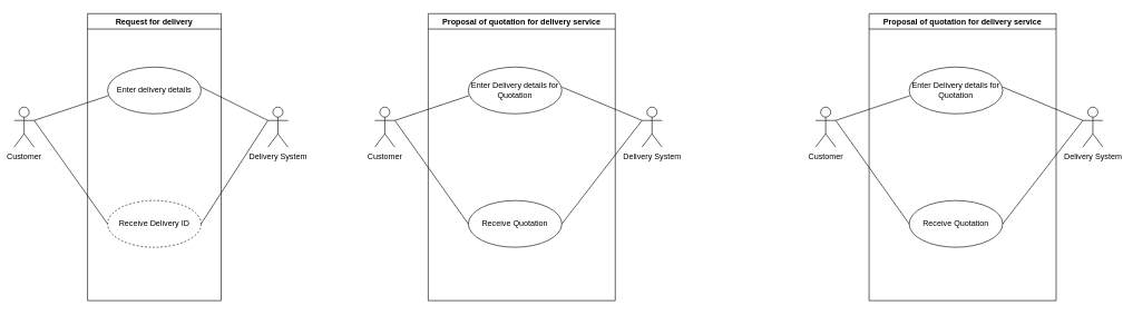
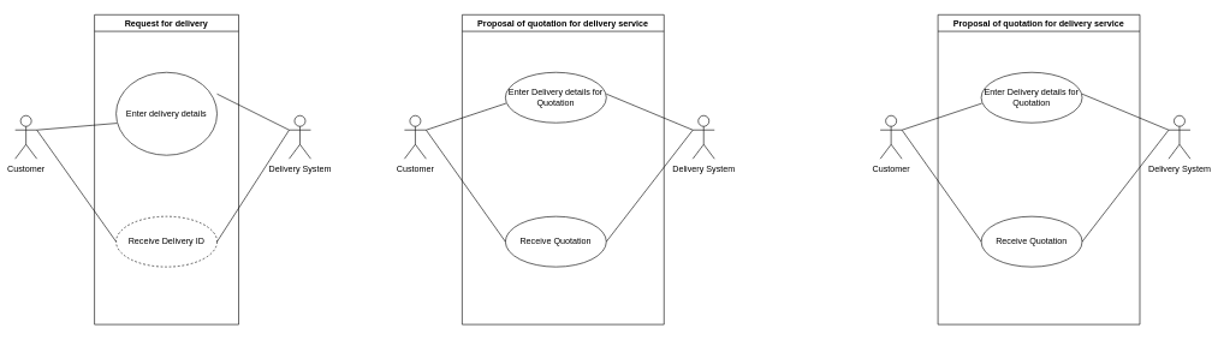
  <mxCell id="0" />
  <mxCell id="1" parent="0" />
  <mxCell id="2" value="Request for delivery" style="swimlane;whiteSpace=wrap;html=1;" parent="1" vertex="1"><mxGeometry x="130" y="20" width="200" height="430" as="geometry" /></mxCell>
- <mxCell id="3" value="Enter delivery details" style="ellipse;whiteSpace=wrap;html=1;" parent="2" vertex="1"><mxGeometry x="30" y="80" width="140" height="70" as="geometry" /></mxCell>
+ <mxCell id="3" value="Enter delivery details" style="ellipse;whiteSpace=wrap;html=1;" parent="2" vertex="1"><mxGeometry x="30" y="80" width="140" height="115" as="geometry" /></mxCell>
  <mxCell id="4" value="Receive Delivery ID" style="ellipse;whiteSpace=wrap;html=1;dashed=1;" parent="2" vertex="1"><mxGeometry x="30" y="280" width="140" height="70" as="geometry" /></mxCell>
  <mxCell id="5" value="" style="endArrow=none;html=1;rounded=0;exitX=1;exitY=0.333;exitDx=0;exitDy=0;exitPerimeter=0;" parent="2" edge="1"><mxGeometry width="50" height="50" relative="1" as="geometry"><mxPoint x="170" y="110" as="sourcePoint" /><mxPoint x="270" y="160" as="targetPoint" /></mxGeometry></mxCell>
  <mxCell id="6" value="Customer" style="shape=umlActor;verticalLabelPosition=bottom;verticalAlign=top;html=1;outlineConnect=0;" parent="1" vertex="1"><mxGeometry x="20" y="160" width="30" height="60" as="geometry" /></mxCell>
  <mxCell id="7" value="Delivery System" style="shape=umlActor;verticalLabelPosition=bottom;verticalAlign=top;html=1;outlineConnect=0;" parent="1" vertex="1"><mxGeometry x="400" y="160" width="30" height="60" as="geometry" /></mxCell>
  <mxCell id="8" value="" style="endArrow=none;html=1;rounded=0;entryX=0.007;entryY=0.614;entryDx=0;entryDy=0;entryPerimeter=0;" parent="1" target="3" edge="1"><mxGeometry width="50" height="50" relative="1" as="geometry"><mxPoint x="50" y="180" as="sourcePoint" /><mxPoint x="100" y="130" as="targetPoint" /></mxGeometry></mxCell>
  <mxCell id="9" value="" style="endArrow=none;html=1;rounded=0;entryX=0;entryY=0.5;entryDx=0;entryDy=0;exitX=1;exitY=0.333;exitDx=0;exitDy=0;exitPerimeter=0;" parent="1" source="6" target="4" edge="1"><mxGeometry width="50" height="50" relative="1" as="geometry"><mxPoint x="60" y="227" as="sourcePoint" /><mxPoint x="171" y="190" as="targetPoint" /></mxGeometry></mxCell>
  <mxCell id="10" value="" style="endArrow=none;html=1;rounded=0;exitX=1;exitY=0.5;exitDx=0;exitDy=0;" parent="1" source="4" edge="1"><mxGeometry width="50" height="50" relative="1" as="geometry"><mxPoint x="330" y="340" as="sourcePoint" /><mxPoint x="400" y="180" as="targetPoint" /></mxGeometry></mxCell>
  <mxCell id="11" value="Proposal of quotation for delivery service" style="swimlane;whiteSpace=wrap;html=1;" vertex="1" parent="1"><mxGeometry x="640" y="20" width="280" height="430" as="geometry" /></mxCell>
  <mxCell id="12" value="Enter Delivery details for Quotation" style="ellipse;whiteSpace=wrap;html=1;" vertex="1" parent="11"><mxGeometry x="60" y="80" width="140" height="70" as="geometry" /></mxCell>
  <mxCell id="13" value="Receive Quotation" style="ellipse;whiteSpace=wrap;html=1;" vertex="1" parent="11"><mxGeometry x="60" y="280" width="140" height="70" as="geometry" /></mxCell>
  <mxCell id="14" value="" style="endArrow=none;html=1;rounded=0;exitX=1;exitY=0.333;exitDx=0;exitDy=0;exitPerimeter=0;" edge="1" parent="11"><mxGeometry width="50" height="50" relative="1" as="geometry"><mxPoint x="200" y="110" as="sourcePoint" /><mxPoint x="320" y="160" as="targetPoint" /></mxGeometry></mxCell>
  <mxCell id="15" value="" style="endArrow=none;html=1;rounded=0;entryX=0.007;entryY=0.614;entryDx=0;entryDy=0;entryPerimeter=0;" edge="1" parent="11" target="12"><mxGeometry width="50" height="50" relative="1" as="geometry"><mxPoint x="-50" y="160" as="sourcePoint" /><mxPoint y="110" as="targetPoint" /></mxGeometry></mxCell>
  <mxCell id="16" value="" style="endArrow=none;html=1;rounded=0;entryX=0;entryY=0.5;entryDx=0;entryDy=0;exitX=1;exitY=0.333;exitDx=0;exitDy=0;exitPerimeter=0;" edge="1" parent="11" target="13"><mxGeometry width="50" height="50" relative="1" as="geometry"><mxPoint x="-50" y="160" as="sourcePoint" /><mxPoint x="71" y="170" as="targetPoint" /></mxGeometry></mxCell>
  <mxCell id="17" value="Customer" style="shape=umlActor;verticalLabelPosition=bottom;verticalAlign=top;html=1;outlineConnect=0;" vertex="1" parent="1"><mxGeometry x="560" y="160" width="30" height="60" as="geometry" /></mxCell>
  <mxCell id="18" value="Delivery System" style="shape=umlActor;verticalLabelPosition=bottom;verticalAlign=top;html=1;outlineConnect=0;" vertex="1" parent="1"><mxGeometry x="960" y="160" width="30" height="60" as="geometry" /></mxCell>
  <mxCell id="19" value="" style="endArrow=none;html=1;rounded=0;exitX=1;exitY=0.5;exitDx=0;exitDy=0;entryX=0;entryY=0.333;entryDx=0;entryDy=0;entryPerimeter=0;" edge="1" parent="1" source="13" target="18"><mxGeometry width="50" height="50" relative="1" as="geometry"><mxPoint x="870" y="340" as="sourcePoint" /><mxPoint x="940" y="180" as="targetPoint" /></mxGeometry></mxCell>
  <mxCell id="20" value="Proposal of quotation for delivery service" style="swimlane;whiteSpace=wrap;html=1;" vertex="1" parent="1"><mxGeometry x="1300" y="20" width="280" height="430" as="geometry" /></mxCell>
  <mxCell id="21" value="Enter Delivery details for Quotation" style="ellipse;whiteSpace=wrap;html=1;" vertex="1" parent="20"><mxGeometry x="60" y="80" width="140" height="70" as="geometry" /></mxCell>
  <mxCell id="22" value="Receive Quotation" style="ellipse;whiteSpace=wrap;html=1;" vertex="1" parent="20"><mxGeometry x="60" y="280" width="140" height="70" as="geometry" /></mxCell>
  <mxCell id="23" value="" style="endArrow=none;html=1;rounded=0;exitX=1;exitY=0.333;exitDx=0;exitDy=0;exitPerimeter=0;" edge="1" parent="20"><mxGeometry width="50" height="50" relative="1" as="geometry"><mxPoint x="200" y="110" as="sourcePoint" /><mxPoint x="320" y="160" as="targetPoint" /></mxGeometry></mxCell>
  <mxCell id="24" value="" style="endArrow=none;html=1;rounded=0;entryX=0.007;entryY=0.614;entryDx=0;entryDy=0;entryPerimeter=0;" edge="1" parent="20" target="21"><mxGeometry width="50" height="50" relative="1" as="geometry"><mxPoint x="-50" y="160" as="sourcePoint" /><mxPoint y="110" as="targetPoint" /></mxGeometry></mxCell>
  <mxCell id="25" value="" style="endArrow=none;html=1;rounded=0;entryX=0;entryY=0.5;entryDx=0;entryDy=0;exitX=1;exitY=0.333;exitDx=0;exitDy=0;exitPerimeter=0;" edge="1" parent="20" target="22"><mxGeometry width="50" height="50" relative="1" as="geometry"><mxPoint x="-50" y="160" as="sourcePoint" /><mxPoint x="71" y="170" as="targetPoint" /></mxGeometry></mxCell>
  <mxCell id="26" value="Customer" style="shape=umlActor;verticalLabelPosition=bottom;verticalAlign=top;html=1;outlineConnect=0;" vertex="1" parent="1"><mxGeometry x="1220" y="160" width="30" height="60" as="geometry" /></mxCell>
  <mxCell id="27" value="Delivery System" style="shape=umlActor;verticalLabelPosition=bottom;verticalAlign=top;html=1;outlineConnect=0;" vertex="1" parent="1"><mxGeometry x="1620" y="160" width="30" height="60" as="geometry" /></mxCell>
  <mxCell id="28" value="" style="endArrow=none;html=1;rounded=0;exitX=1;exitY=0.5;exitDx=0;exitDy=0;entryX=0;entryY=0.333;entryDx=0;entryDy=0;entryPerimeter=0;" edge="1" parent="1" source="22" target="27"><mxGeometry width="50" height="50" relative="1" as="geometry"><mxPoint x="1530" y="340" as="sourcePoint" /><mxPoint x="1600" y="180" as="targetPoint" /></mxGeometry></mxCell>
